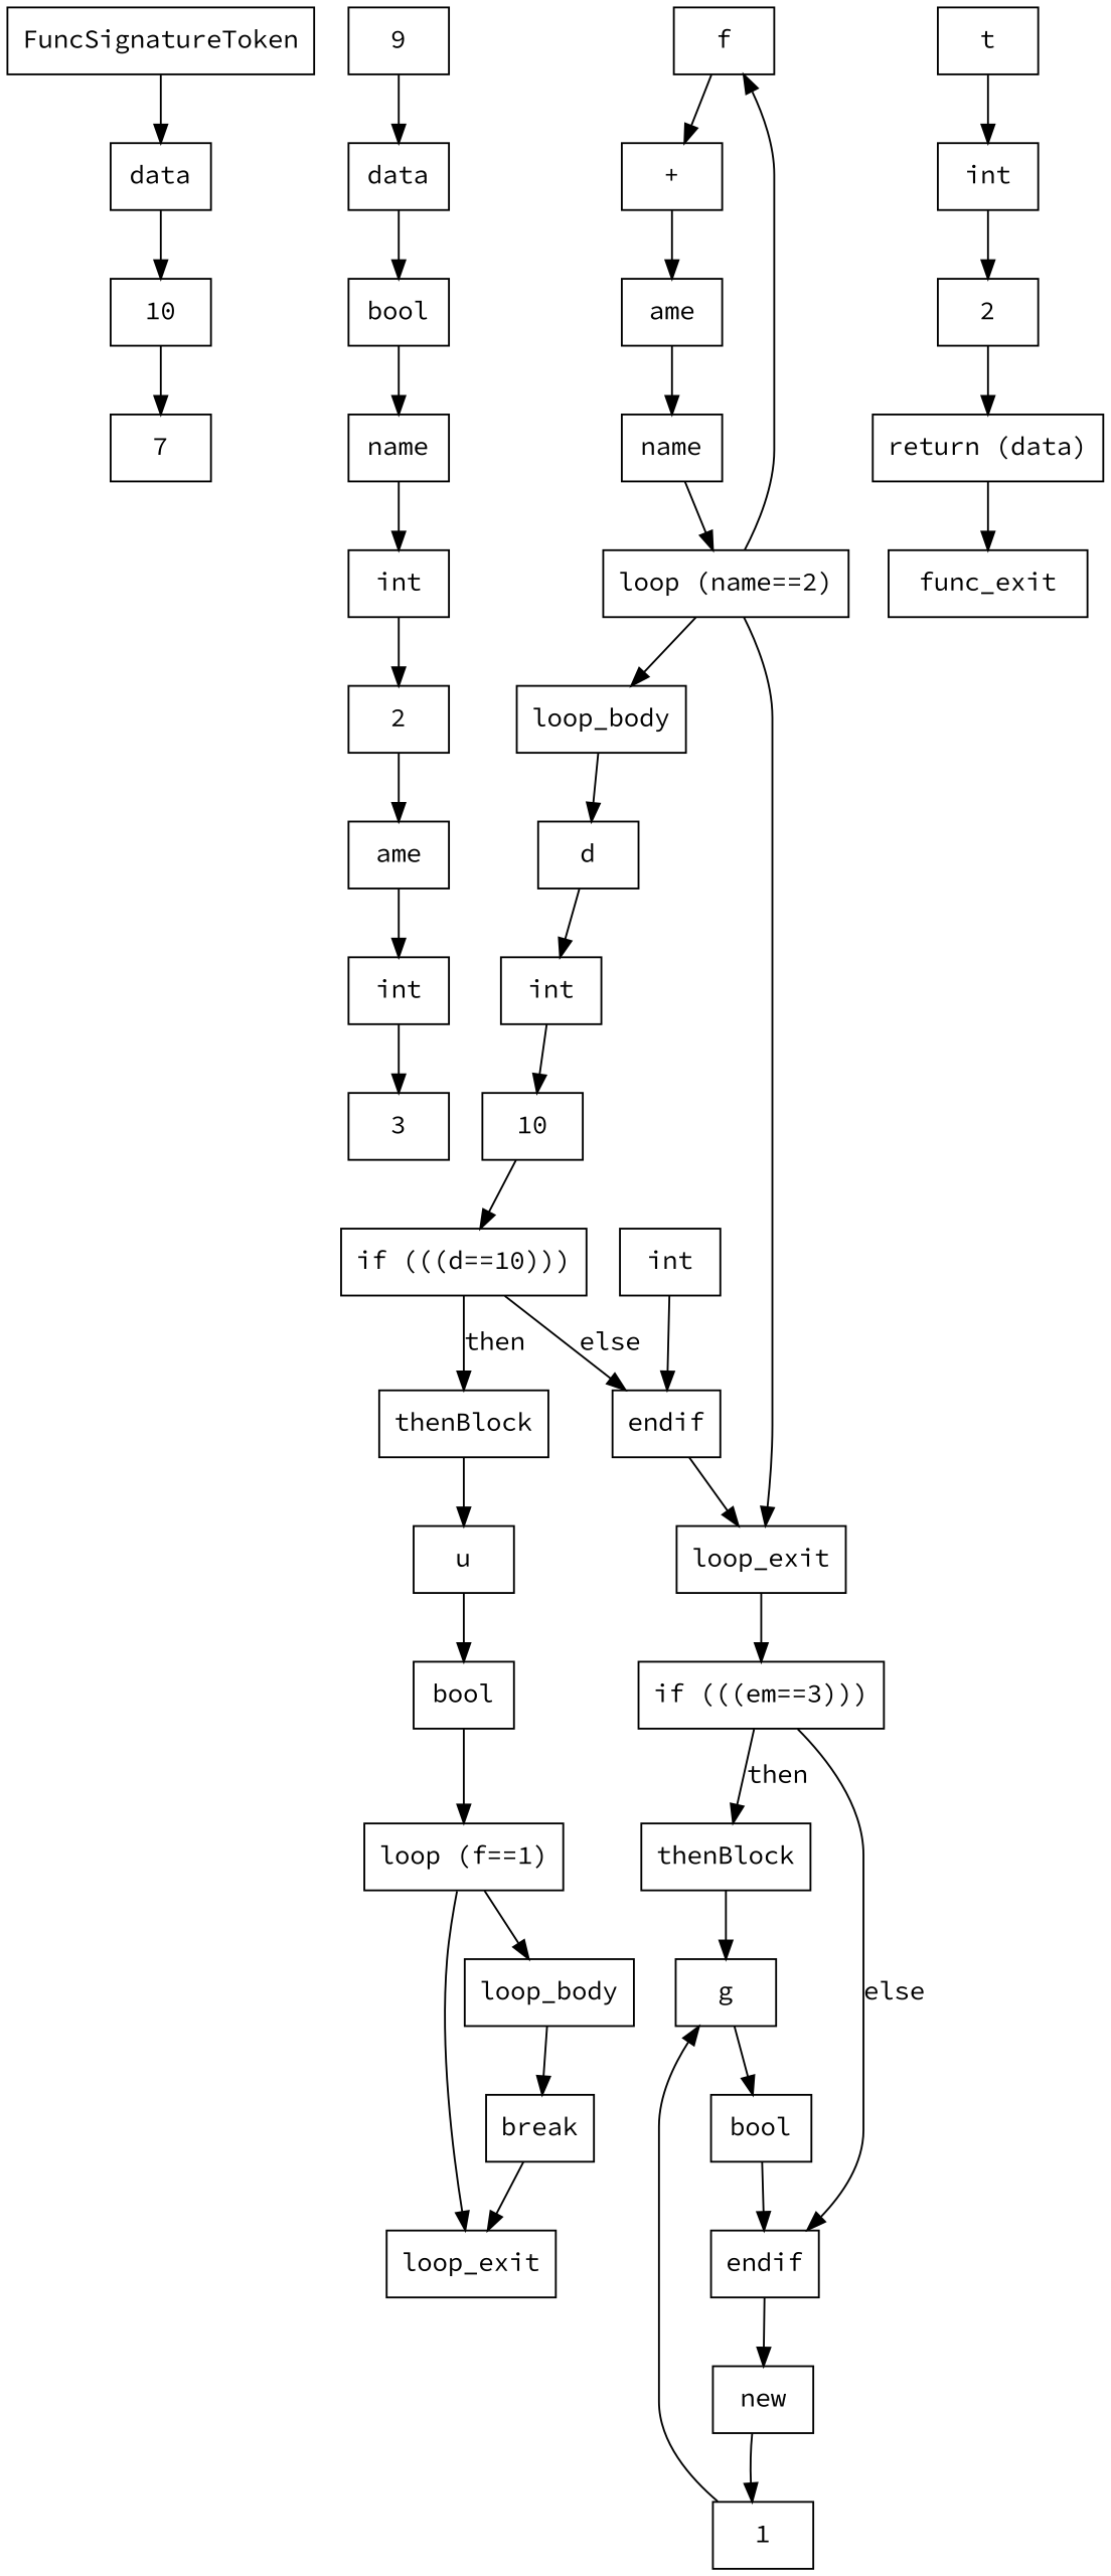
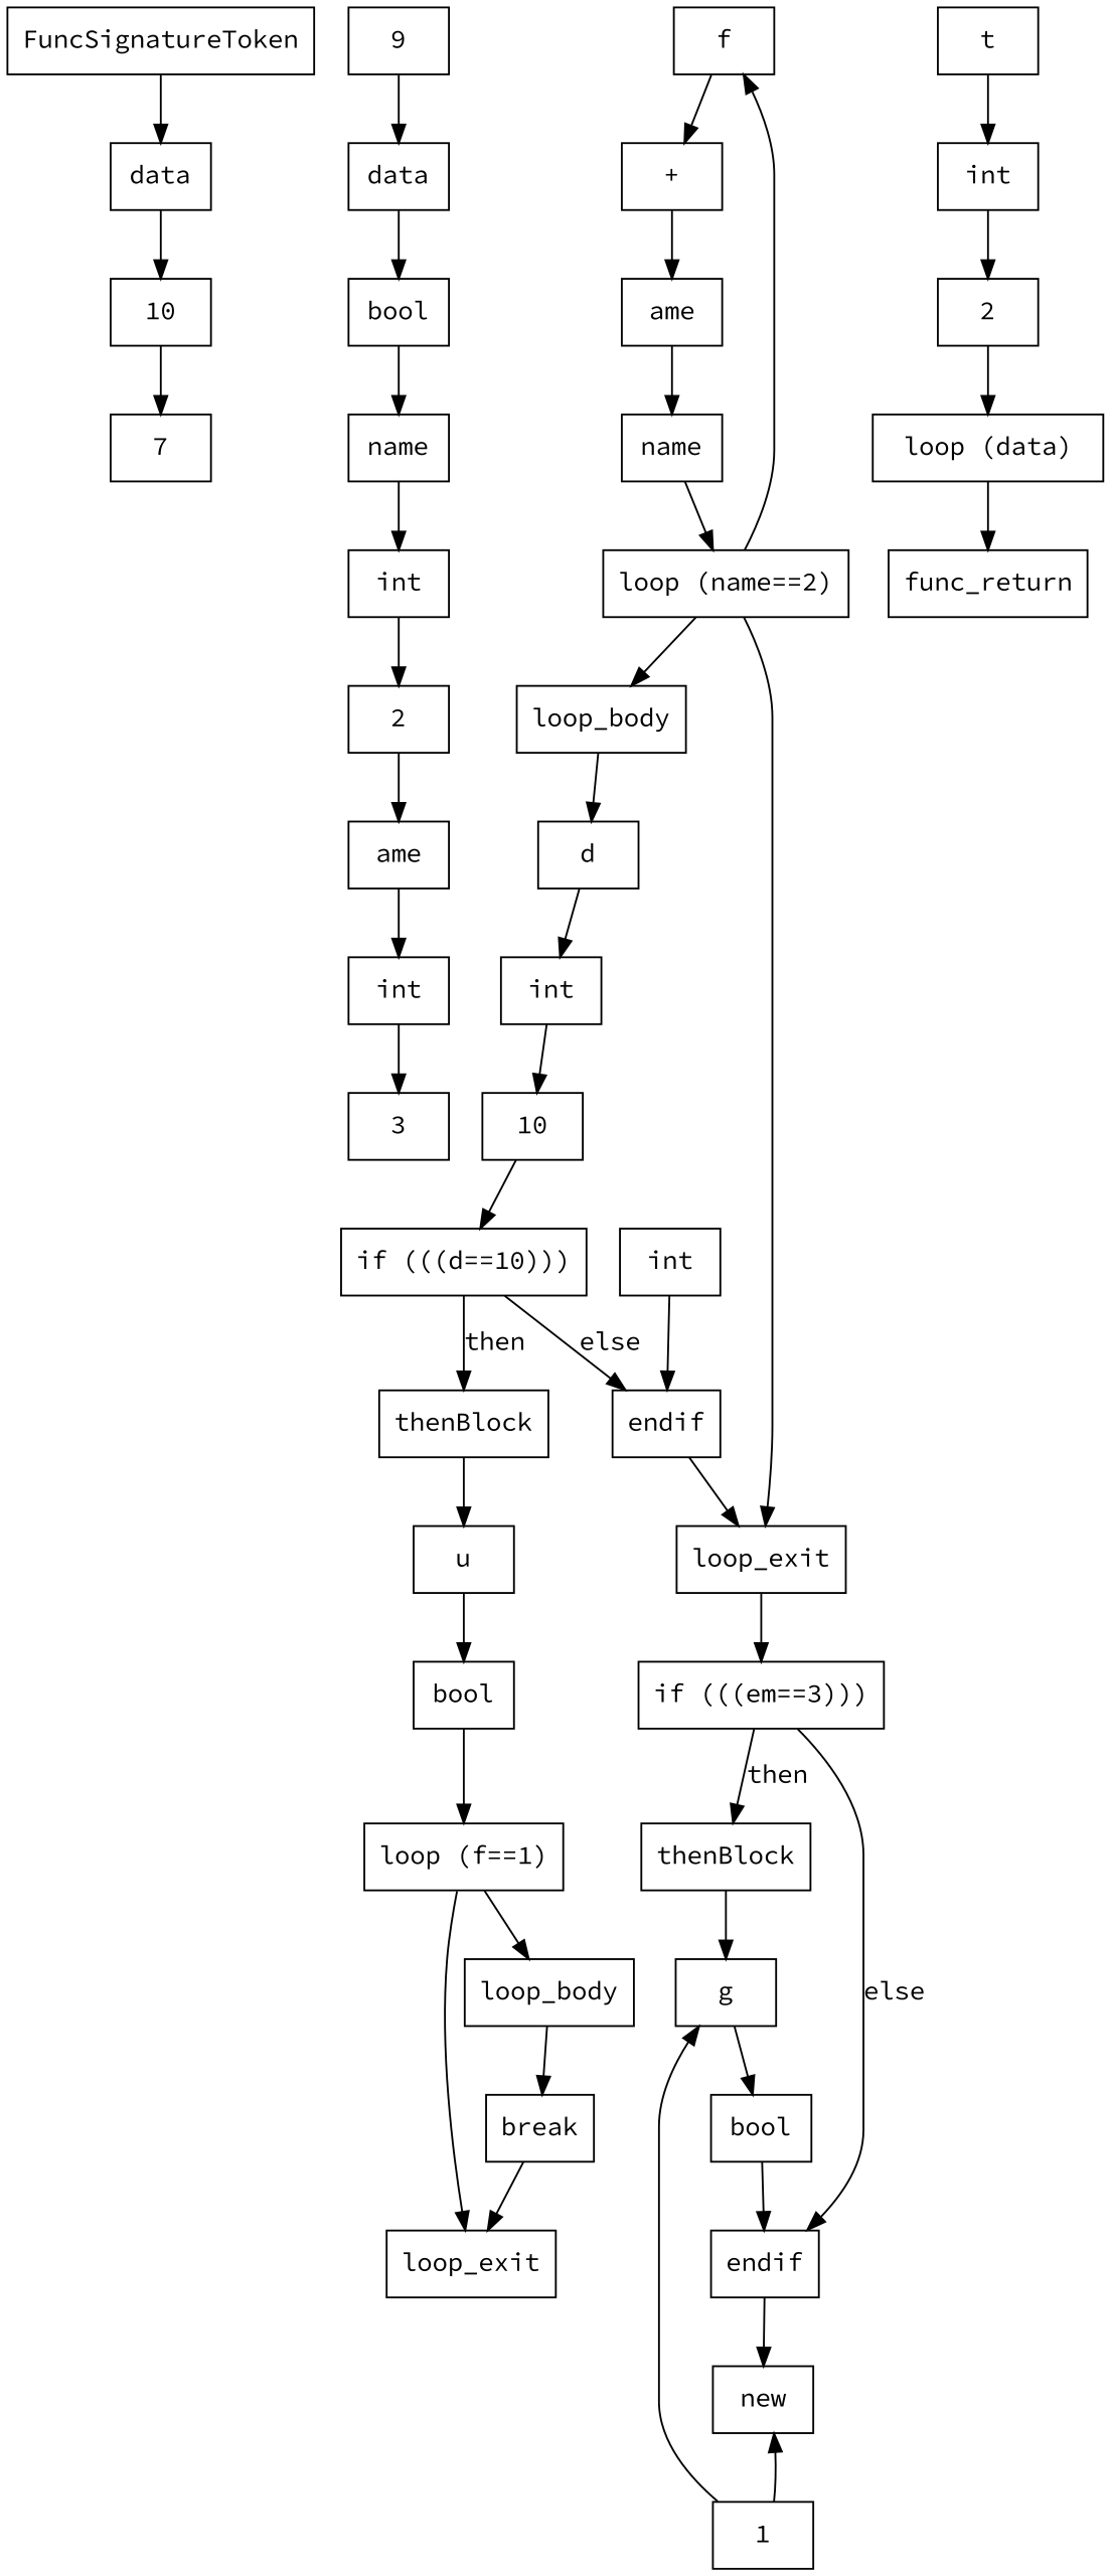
  digraph {
    fontname="Source Code Pro"
    node [fontname="Source Code Pro" shape=box]
    edge [fontname="Source Code Pro"]
    n1 [label=FuncSignatureToken]
    n2 [label=data]
    n3 [label=10]
    n4 [label=7]
    n5 [label=9]
    n6 [label=data]
    n7 [label=bool]
    n8 [label=name]
    n9 [label=int]
    n10 [label=2]
    n11 [label=ame]
    n12 [label=int]
    n13 [label=3]
    n14 [label=f]
    n15 [label="+"]
    n16 [label=ame]
    n17 [label=name]
    n18 [label="loop (name==2)"]
    n19 [label=loop_body]
    n20 [label=loop_exit]
    n21 [label=d]
    n22 [label="if (((em==3)))"]
    n23 [label=int]
    n24 [label=10]
    n25 [label="if (((d==10)))"]
    n26 [label=thenBlock]
    n27 [label=endif]
    n28 [label=u]
    n29 [label=bool]
    n30 [label="loop (f==1)"]
    n31 [label=loop_body]
    n32 [label=loop_exit]
    n33 [label=break]
    n34 [label=int]
    n35 [label=thenBlock]
    n36 [label=endif]
    n37 [label=g]
    n38 [label=new]
    n39 [label=bool]
    n40 [label=1]
    n41 [label=t]
    n42 [label=int]
    n43 [label=2]
-   n44 [label="return (data)"]
-   n45 [label=func_exit]
+   n44 [label="loop (data)"]
+   n45 [label=func_return]
    n1 -> n2
    n2 -> n3
    n3 -> n4
    n5 -> n6
    n6 -> n7
    n7 -> n8
    n8 -> n9
    n9 -> n10
    n10 -> n11
    n11 -> n12
    n12 -> n13
    n14 -> n15
    n15 -> n16
    n16 -> n17
    n17 -> n18
    n18 -> n14
    n18 -> n19
    n18 -> n20
    n19 -> n21
    n20 -> n22
    n21 -> n23
    n22 -> n35 [label=then]
    n22 -> n36 [label=else]
    n23 -> n24
    n24 -> n25
    n25 -> n26 [label=then]
    n25 -> n27 [label=else]
    n26 -> n28
    n27 -> n20
    n28 -> n29
    n29 -> n30
    n30 -> n31
    n30 -> n32
    n31 -> n33
    n33 -> n32
    n34 -> n27
    n35 -> n37
    n36 -> n38
    n37 -> n39
-   n38 -> n40
+   n40 -> n38
    n39 -> n36
    n40 -> n37
    n41 -> n42
    n42 -> n43
    n43 -> n44
    n44 -> n45
  }
